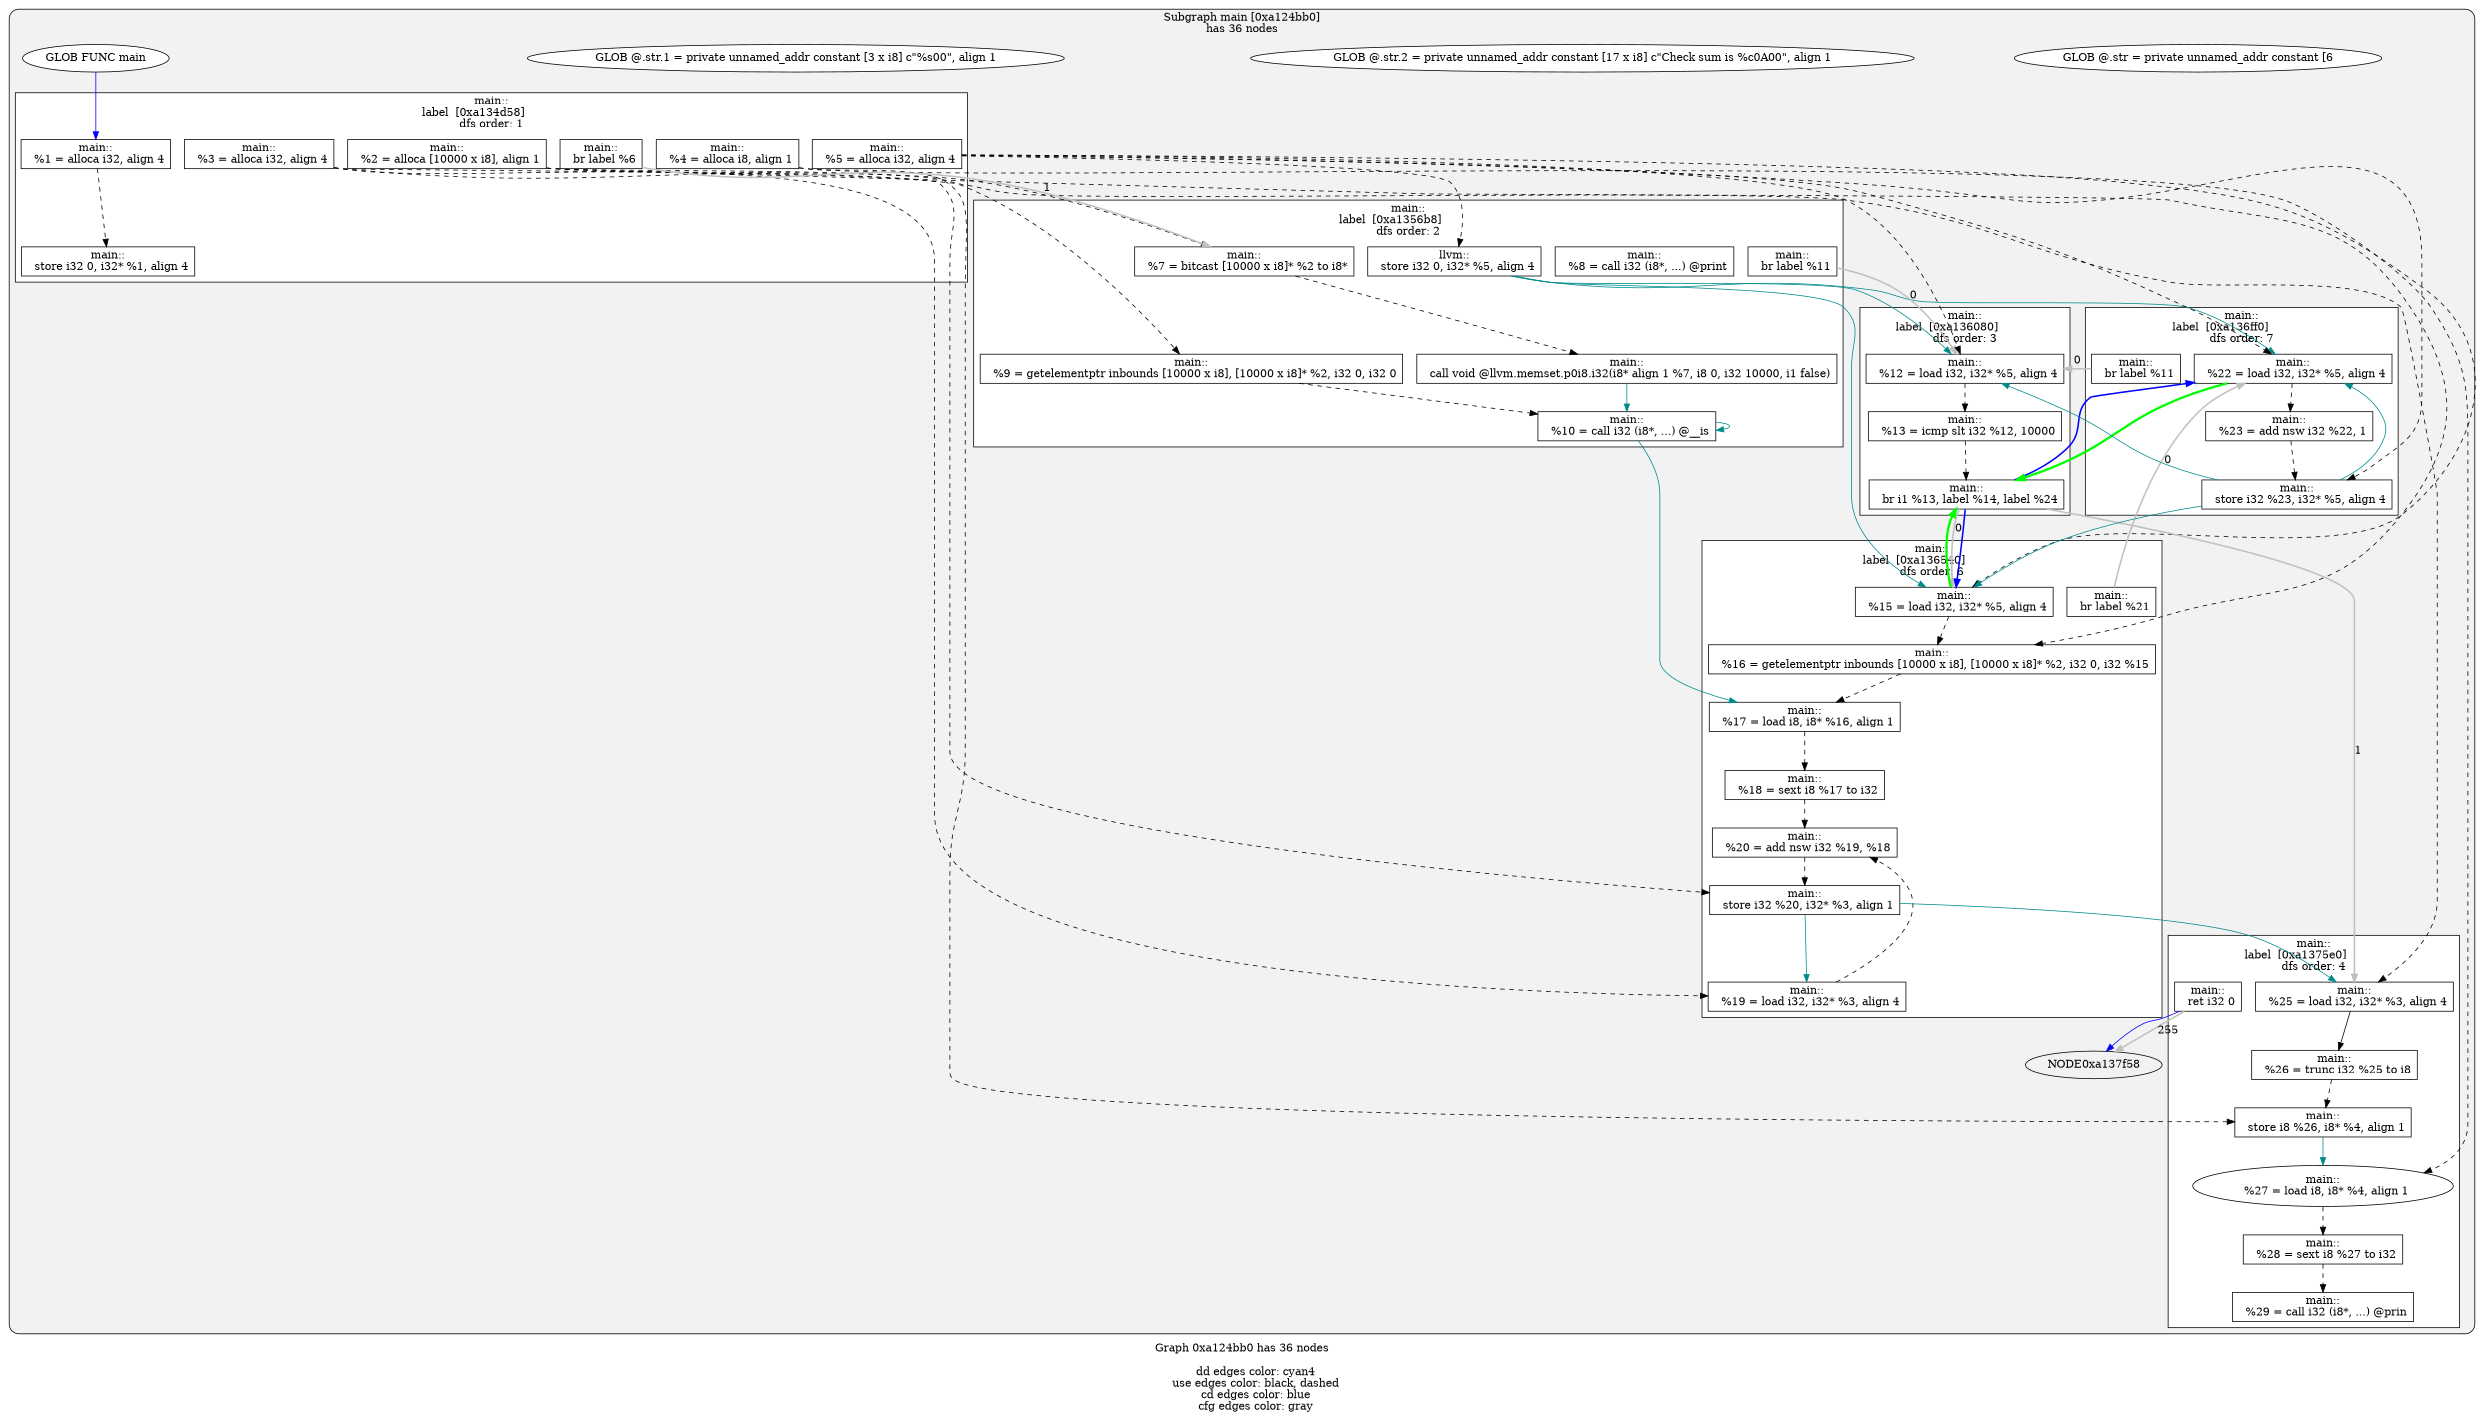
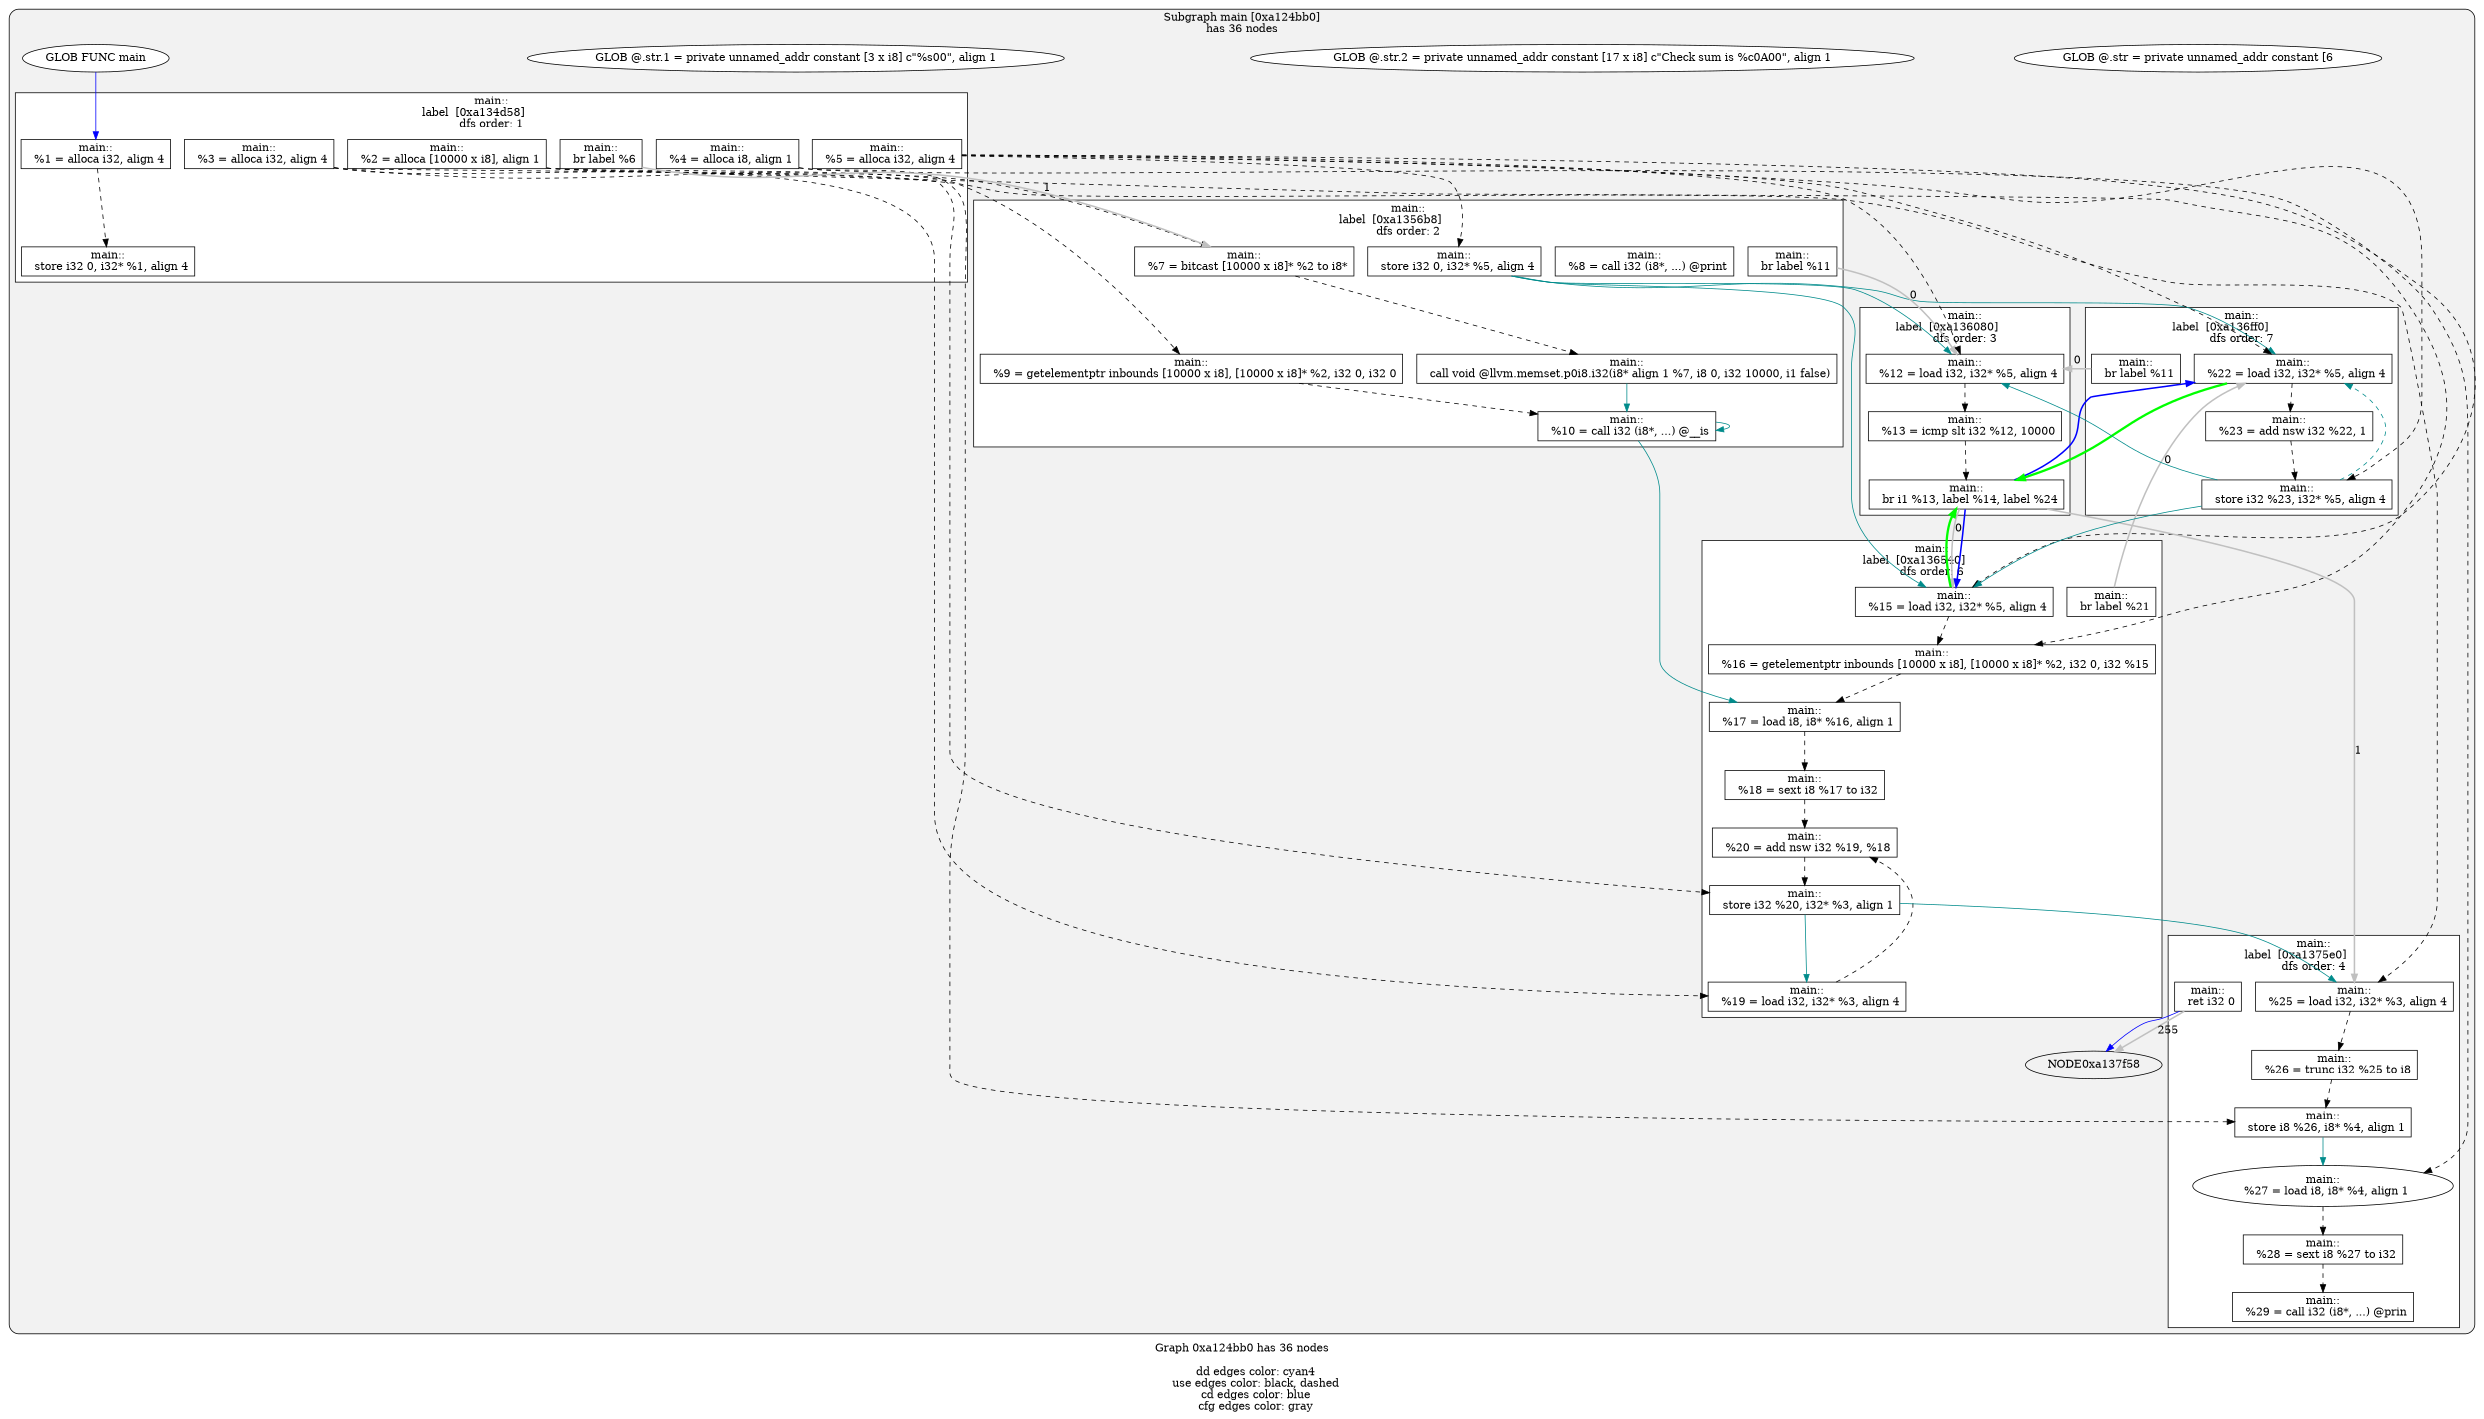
  digraph {
    compound=true
    label="Graph 0xa124bb0 has 36 nodes\n\n	dd edges color: cyan4\n	use edges color: black, dashed\n	cd edges color: blue\n	cfg edges color: gray"
    node [fillcolor=white shape=rect style=filled]
    edge [color=black rank=max style=dashed]
    n1 [label="main::\n  %7 = bitcast [10000 x i8]* %2 to i8*"]
    n2 [label="main::\n  call void @llvm.memset.p0i8.i32(i8* align 1 %7, i8 0, i32 10000, i1 false)"]
    n3 [label="main::\n  %8 = call i32 (i8*, ...) @print"]
    n4 [label="main::\n  %9 = getelementptr inbounds [10000 x i8], [10000 x i8]* %2, i32 0, i32 0"]
    n5 [label="main::\n  %10 = call i32 (i8*, ...) @__is"]
-   n6 [label="llvm::\n  store i32 0, i32* %5, align 4"]
+   n6 [label="main::\n  store i32 0, i32* %5, align 4"]
    n7 [label="main::\n  br label %11"]
    n8 [label="main::\n  %1 = alloca i32, align 4"]
    n9 [label="main::\n  %2 = alloca [10000 x i8], align 1"]
    n10 [label="main::\n  %3 = alloca i32, align 4"]
    n11 [label="main::\n  %4 = alloca i8, align 1"]
    n12 [label="main::\n  %5 = alloca i32, align 4"]
    n13 [label="main::\n  store i32 0, i32* %1, align 4"]
    n14 [label="main::\n  br label %6"]
    n15 [label="main::\n  %12 = load i32, i32* %5, align 4"]
    n16 [label="main::\n  %13 = icmp slt i32 %12, 10000"]
    n17 [label="main::\n  br i1 %13, label %14, label %24"]
    n18 [label="main::\n  %15 = load i32, i32* %5, align 4"]
    n19 [label="main::\n  %16 = getelementptr inbounds [10000 x i8], [10000 x i8]* %2, i32 0, i32 %15"]
    n20 [label="main::\n  %17 = load i8, i8* %16, align 1"]
    n21 [label="main::\n  %18 = sext i8 %17 to i32"]
    n22 [label="main::\n  %19 = load i32, i32* %3, align 4"]
    n23 [label="main::\n  %20 = add nsw i32 %19, %18"]
    n24 [label="main::\n  store i32 %20, i32* %3, align 1"]
    n25 [label="main::\n  br label %21"]
    n26 [label="main::\n  %22 = load i32, i32* %5, align 4"]
    n27 [label="main::\n  %23 = add nsw i32 %22, 1"]
    n28 [label="main::\n  store i32 %23, i32* %5, align 4"]
    n29 [label="main::\n  br label %11"]
    n30 [label="main::\n  %25 = load i32, i32* %3, align 4"]
    n31 [label="main::\n  %26 = trunc i32 %25 to i8"]
    n32 [label="main::\n  store i8 %26, i8* %4, align 1"]
    n33 [label="main::\n  %27 = load i8, i8* %4, align 1" shape=ellipse]
    n34 [label="main::\n  %28 = sext i8 %27 to i32"]
    n35 [label="main::\n  %29 = call i32 (i8*, ...) @prin"]
    n36 [label="main::\n  ret i32 0"]
    NODE0xa137f58 [fillcolor="" shape="" style=""]
    n38 [label="GLOB @.str = private unnamed_addr constant [6" shape=""]
    n39 [label="GLOB @.str.2 = private unnamed_addr constant [17 x i8] c\"Check sum is %c\0A\00\", align 1" shape=""]
    n40 [label="GLOB @.str.1 = private unnamed_addr constant [3 x i8] c\"%s\00\", align 1" shape=""]
    n41 [label="GLOB FUNC main" shape=""]
    subgraph cluster_1 {
      fillcolor=gray95
      label="Subgraph main [0xa124bb0]\nhas 36 nodes\n"
      style="filled, rounded"
      NODE0xa137f58
      n38
      n39
      n40
      n41
      subgraph cluster_2 {
        fillcolor=white
        label="main::\nlabel  [0xa1356b8]		\ndfs order: 2"
        style=filled
        n1
        n2
        n3
        n4
        n5
        n6
        n7
      }
      subgraph cluster_3 {
        fillcolor=white
        label="main::\nlabel  [0xa134d58]		\ndfs order: 1"
        style=filled
        n8
        n9
        n10
        n11
        n12
        n13
        n14
      }
      subgraph cluster_4 {
        fillcolor=white
        label="main::\nlabel  [0xa136080]		\ndfs order: 3"
        style=filled
        n15
        n16
        n17
      }
      subgraph cluster_5 {
        fillcolor=white
        label="main::\nlabel  [0xa136540]		\ndfs order: 6"
        style=filled
        n18
        n19
        n20
        n21
        n22
        n23
        n24
        n25
      }
      subgraph cluster_6 {
        fillcolor=white
        label="main::\nlabel  [0xa136ff0]		\ndfs order: 7"
        style=filled
        n26
        n27
        n28
        n29
      }
      subgraph cluster_7 {
        fillcolor=white
        label="main::\nlabel  [0xa1375e0]		\ndfs order: 4"
        style=filled
        n30
        n31
        n32
        n33
        n34
        n35
        n36
      }
    }
    n1 -> n2
    n2 -> n5 [color=cyan4 style=""]
    n4 -> n5
    n5 -> n5 [color=cyan4 style=""]
    n5 -> n20 [color=cyan4 style=""]
    n6 -> n15 [color=cyan4 style=""]
    n6 -> n18 [color=cyan4 style=""]
    n6 -> n26 [color=cyan4 style=""]
    n7 -> n15 [color=gray label=0 penwidth=2 rank="" style=""]
    n8 -> n13
    n9 -> n1
    n9 -> n4
    n9 -> n19
    n10 -> n22
    n10 -> n24
    n10 -> n30
    n11 -> n32
    n11 -> n33
    n12 -> n6
    n12 -> n15
    n12 -> n18
    n12 -> n26
    n12 -> n28
    n14 -> n1 [color=gray label=1 penwidth=2 rank="" style=""]
    n15 -> n16
    n16 -> n17
    n17 -> n18 [color=gray label=0 penwidth=2 rank="" style=""]
    n17 -> n18 [color=blue penwidth=2 rank="" style=""]
    n17 -> n26 [color=blue penwidth=2 rank="" style=""]
    n17 -> n30 [color=gray label=1 penwidth=2 rank="" style=""]
    n18 -> n17 [color=green constraint=false penwidth=3 rank="" style=""]
    n18 -> n19
    n19 -> n20
    n20 -> n21
    n21 -> n23
    n22 -> n23
    n23 -> n24
    n24 -> n22 [color=cyan4 style=""]
    n24 -> n30 [color=cyan4 style=""]
    n25 -> n26 [color=gray label=0 penwidth=2 rank="" style=""]
    n26 -> n17 [color=green constraint=false penwidth=3 rank="" style=""]
    n26 -> n27
    n27 -> n28
    n28 -> n15 [color=cyan4 style=""]
    n28 -> n18 [color=cyan4 style=""]
-   n28 -> n26 [color=cyan4 style=""]
+   n28 -> n26 [color=cyan4]
    n29 -> n15 [color=gray label=0 penwidth=2 rank="" style=""]
-   n30 -> n31 [style=solid]
+   n30 -> n31
    n31 -> n32
    n32 -> n33 [color=cyan4 style=""]
    n33 -> n34
    n34 -> n35
    n36 -> NODE0xa137f58 [color=gray label=255 penwidth=2 rank="" style=""]
    n36 -> NODE0xa137f58 [color=blue rank="" style=""]
    n41 -> n8 [color=blue rank="" style=""]
  }
